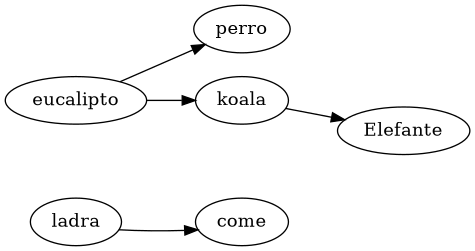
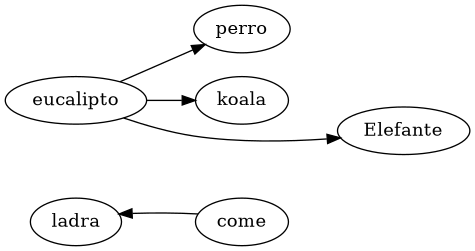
  digraph {
    rankdir=LR
    ladra
    come
    eucalipto
    perro
    koala
    Elefante
-   ladra -> come
+   come -> ladra
    eucalipto -> perro
    eucalipto -> koala
-   koala -> Elefante
+   eucalipto -> Elefante
  }
